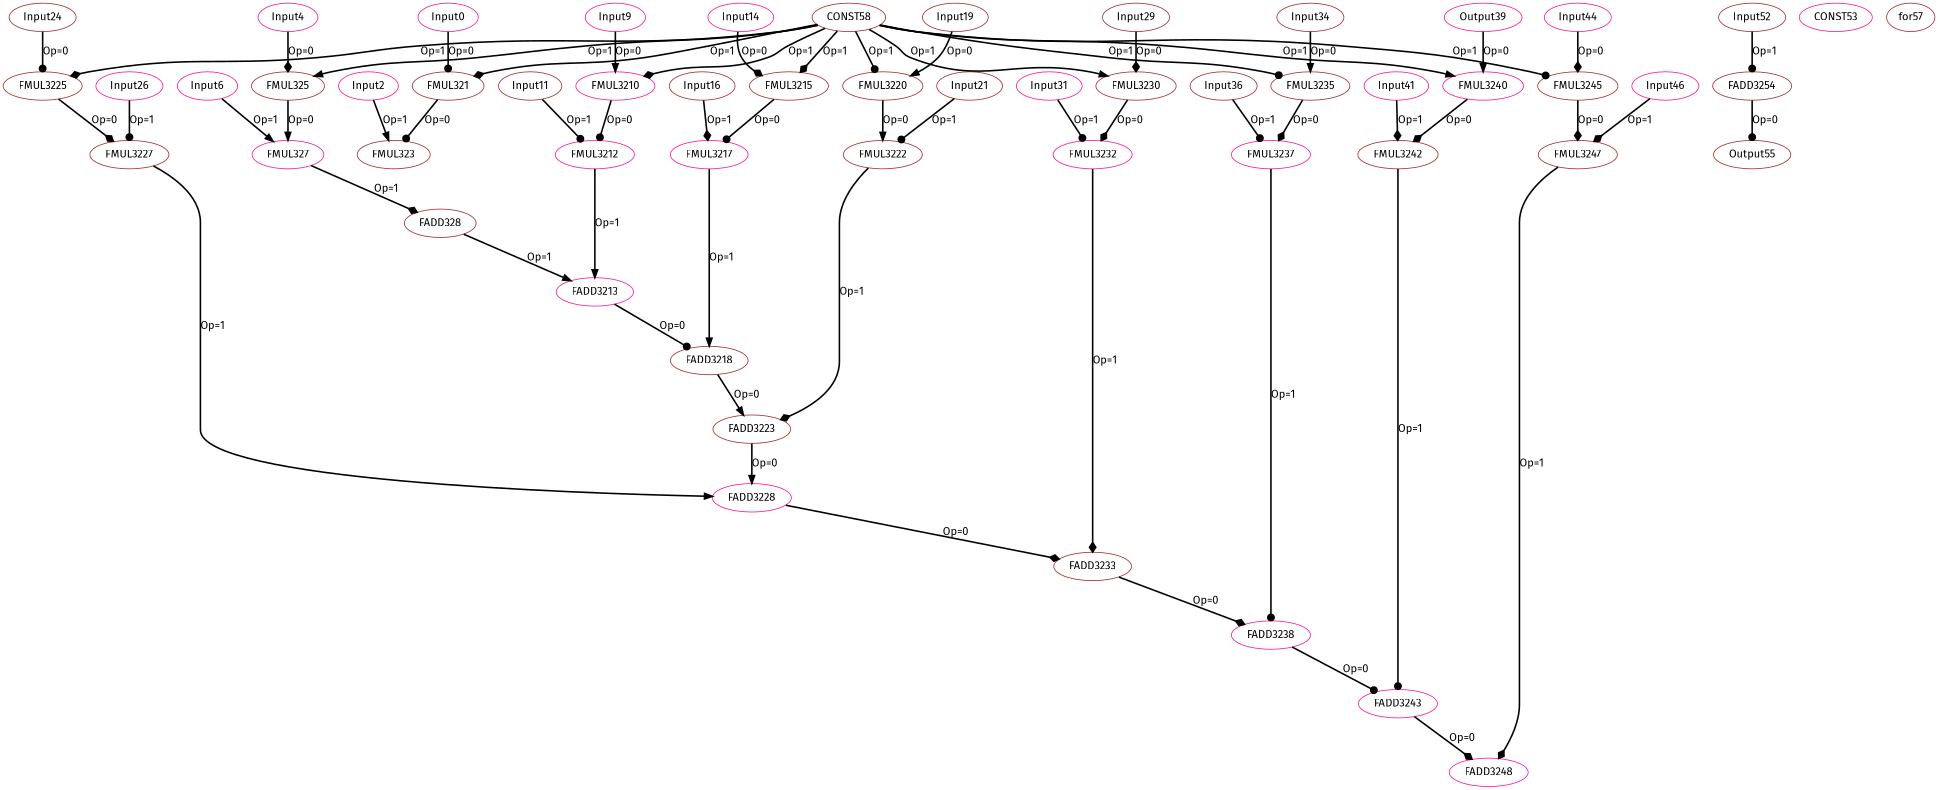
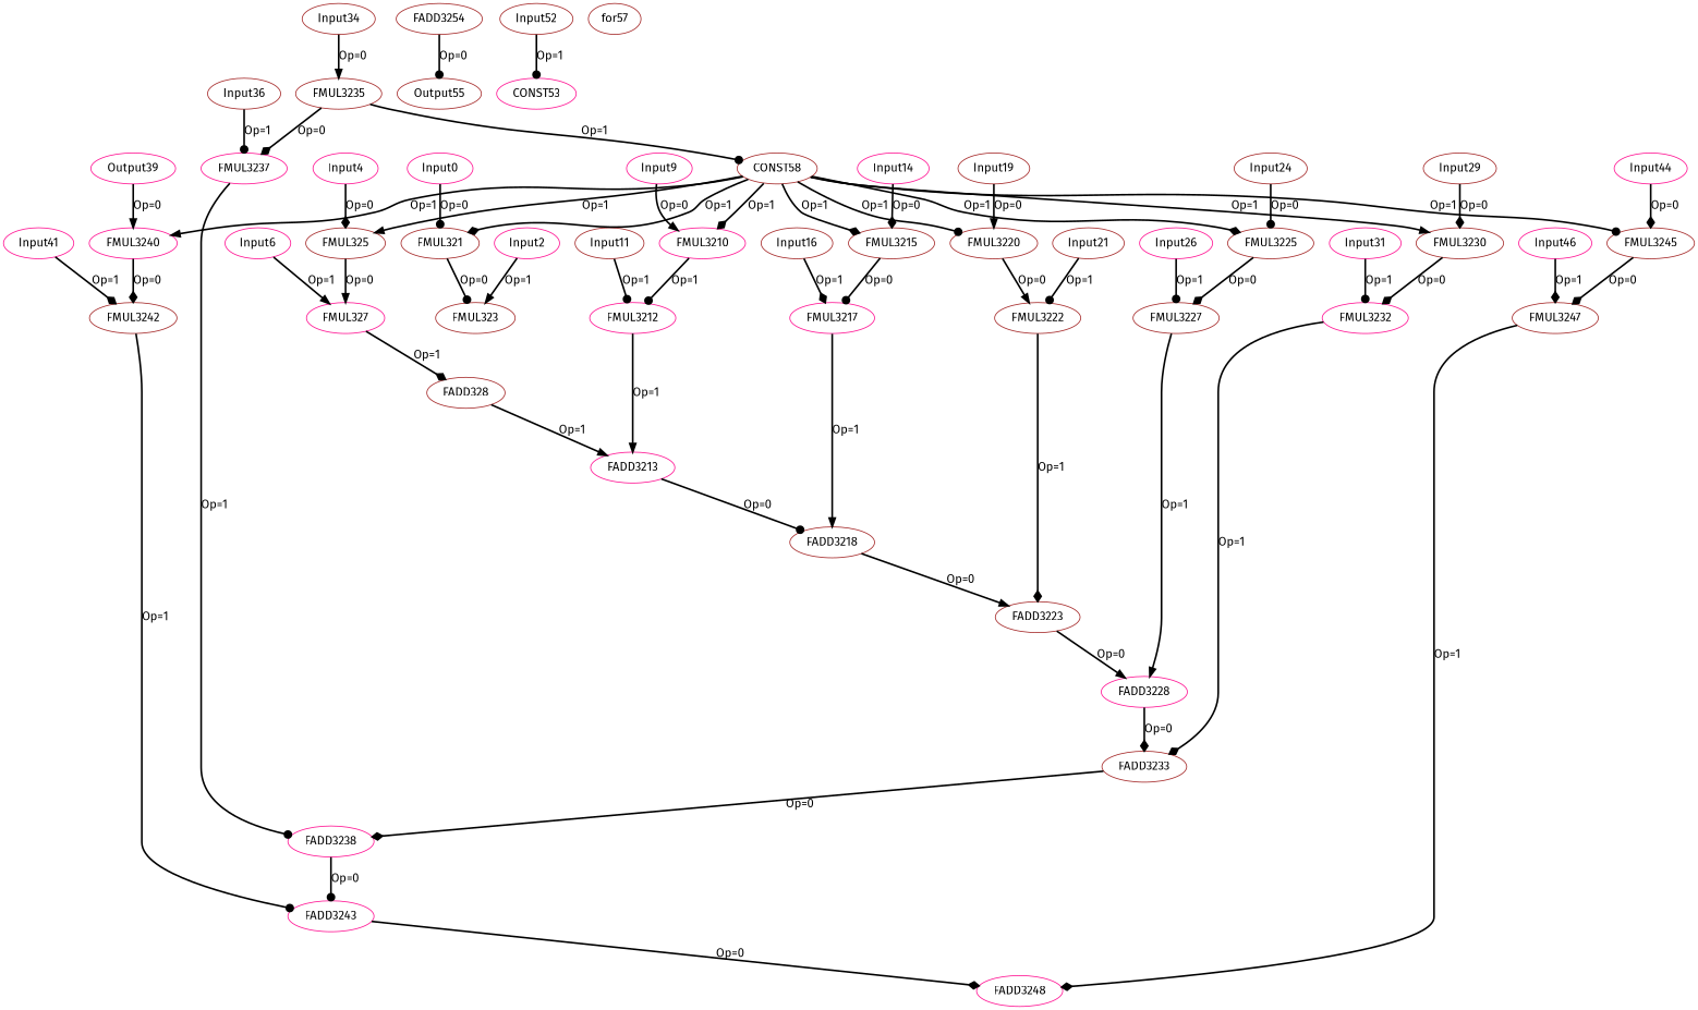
  digraph {
    fontname="Fira Sans"
    node [color=brown fontname="Fira Sans" opcode=Input]
    edge [arrowhead=diamond color=black fontname="Fira Sans" operand=1 style=bold]
    Input0 [color=deeppink offset="0,0" pattern="40,3,-80,25" ref_name=kernel_gemm_1_1]
    FMUL321 [opcode=FMUL32]
    FMUL323 [opcode=FMUL32]
    Input2 [color=deeppink offset="0,0" pattern="1000,3,-1996,25" ref_name=kernel_gemm_1_2]
    FADD328 [opcode=FADD32]
    FADD3213 [color=deeppink opcode=FADD32]
    Input4 [color=deeppink offset="0,4" pattern="40,3,-80,25" ref_name=kernel_gemm_1_1]
    FMUL325 [opcode=FMUL32]
    FMUL327 [color=deeppink opcode=FMUL32]
    Input6 [color=deeppink offset="0,100" pattern="1000,3,-1996,25" ref_name=kernel_gemm_1_2]
    FADD3218 [opcode=FADD32]
    Input9 [color=deeppink offset="0,8" pattern="40,3,-80,25" ref_name=kernel_gemm_1_1]
    FMUL3210 [color=deeppink opcode=FMUL32]
    FMUL3212 [color=deeppink opcode=FMUL32]
    Input11 [offset="0,200" pattern="1000,3,-1996,25" ref_name=kernel_gemm_1_2]
    FADD3223 [opcode=FADD32]
    Input14 [color=deeppink offset="0,12" pattern="40,3,-80,25" ref_name=kernel_gemm_1_1]
    FMUL3215 [opcode=FMUL32]
    FMUL3217 [color=deeppink opcode=FMUL32]
    Input16 [offset="0,300" pattern="1000,3,-1996,25" ref_name=kernel_gemm_1_2]
    FADD3228 [color=deeppink opcode=FADD32]
    Input19 [offset="0,16" pattern="40,3,-80,25" ref_name=kernel_gemm_1_1]
    FMUL3220 [opcode=FMUL32]
    FMUL3222 [opcode=FMUL32]
    Input21 [offset="0,400" pattern="1000,3,-1996,25" ref_name=kernel_gemm_1_2]
    FADD3233 [opcode=FADD32]
    Input24 [offset="0,20" pattern="40,3,-80,25" ref_name=kernel_gemm_1_1]
    FMUL3225 [opcode=FMUL32]
    FMUL3227 [opcode=FMUL32]
    Input26 [color=deeppink offset="0,500" pattern="1000,3,-1996,25" ref_name=kernel_gemm_1_2]
    FADD3238 [color=deeppink opcode=FADD32]
    Input29 [offset="0,24" pattern="40,3,-80,25" ref_name=kernel_gemm_1_1]
    FMUL3230 [opcode=FMUL32]
    FMUL3232 [color=deeppink opcode=FMUL32]
    Input31 [color=deeppink offset="0,600" pattern="1000,3,-1996,25" ref_name=kernel_gemm_1_2]
    FADD3243 [color=deeppink opcode=FADD32]
    Input34 [offset="0,28" pattern="40,3,-80,25" ref_name=kernel_gemm_1_1]
    FMUL3235 [opcode=FMUL32]
    FMUL3237 [color=deeppink opcode=FMUL32]
    Input36 [offset="0,700" pattern="1000,3,-1996,25" ref_name=kernel_gemm_1_2]
    FADD3248 [color=deeppink opcode=FADD32]
    n42 [color=deeppink label=Output39 offset="0,32" pattern="40,3,-80,25" ref_name=kernel_gemm_1_1]
    FMUL3240 [color=deeppink opcode=FMUL32]
    FMUL3242 [opcode=FMUL32]
    Input41 [color=deeppink offset="0,800" pattern="1000,3,-1996,25" ref_name=kernel_gemm_1_2]
    Input44 [color=deeppink offset="0,36" pattern="40,3,-80,25" ref_name=kernel_gemm_1_1]
    FMUL3245 [opcode=FMUL32]
    FMUL3247 [opcode=FMUL32]
    Input46 [color=deeppink offset="0,900" pattern="1000,3,-1996,25" ref_name=kernel_gemm_1_2]
    FADD3254 [opcode=FADD32]
    Output55 [offset="0,0" opcode=Output pattern="0,3,4,25" ref_name=kernel_gemm_1_3]
    Input52 [offset="0,0" pattern="0,3,4,25" ref_name=kernel_gemm_1_0]
    CONST53 [color=deeppink opcode=CONST value="0x00000000"]
    for57 [opcode=for]
    CONST58 [opcode=CONST value="0x3FC00000"]
    Input0 -> FMUL321 [arrowhead=dot label="Op=0" operand=0]
    FMUL321 -> FMUL323 [arrowhead=dot label="Op=0" operand=0]
    Input2 -> FMUL323 [arrowhead=normal label="Op=1"]
    FADD328 -> FADD3213 [arrowhead=normal label="Op=1" operand=0]
    FADD3213 -> FADD3218 [arrowhead=dot label="Op=0" operand=0]
    Input4 -> FMUL325 [label="Op=0" operand=0]
    FMUL325 -> FMUL327 [arrowhead=normal label="Op=0" operand=0]
    FMUL327 -> FADD328 [label="Op=1"]
    Input6 -> FMUL327 [arrowhead=normal label="Op=1"]
    FADD3218 -> FADD3223 [arrowhead=normal label="Op=0" operand=0]
    Input9 -> FMUL3210 [arrowhead=normal label="Op=0" operand=0]
-   FMUL3210 -> FMUL3212 [arrowhead=dot label="Op=0" operand=0]
+   FMUL3210 -> FMUL3212 [arrowhead=dot label="Op=1" operand=0]
    FMUL3212 -> FADD3213 [arrowhead=normal label="Op=1"]
    Input11 -> FMUL3212 [arrowhead=dot label="Op=1"]
    FADD3223 -> FADD3228 [arrowhead=normal label="Op=0" operand=0]
    Input14 -> FMUL3215 [label="Op=0" operand=0]
    FMUL3215 -> FMUL3217 [arrowhead=dot label="Op=0" operand=0]
    FMUL3217 -> FADD3218 [arrowhead=normal label="Op=1"]
    Input16 -> FMUL3217 [label="Op=1"]
    FADD3228 -> FADD3233 [label="Op=0" operand=0]
    Input19 -> FMUL3220 [arrowhead=normal label="Op=0" operand=0]
    FMUL3220 -> FMUL3222 [arrowhead=normal label="Op=0" operand=0]
    FMUL3222 -> FADD3223 [label="Op=1"]
    Input21 -> FMUL3222 [arrowhead=dot label="Op=1"]
    FADD3233 -> FADD3238 [label="Op=0" operand=0]
    Input24 -> FMUL3225 [arrowhead=dot label="Op=0" operand=0]
    FMUL3225 -> FMUL3227 [label="Op=0" operand=0]
    FMUL3227 -> FADD3228 [arrowhead=normal label="Op=1"]
    Input26 -> FMUL3227 [arrowhead=dot label="Op=1"]
    FADD3238 -> FADD3243 [arrowhead=dot label="Op=0" operand=0]
    Input29 -> FMUL3230 [label="Op=0" operand=0]
    FMUL3230 -> FMUL3232 [label="Op=0" operand=0]
    FMUL3232 -> FADD3233 [label="Op=1"]
    Input31 -> FMUL3232 [arrowhead=dot label="Op=1"]
    FADD3243 -> FADD3248 [label="Op=0" operand=0]
    Input34 -> FMUL3235 [arrowhead=normal label="Op=0" operand=0]
    FMUL3235 -> FMUL3237 [label="Op=0" operand=0]
    FMUL3237 -> FADD3238 [arrowhead=dot label="Op=1"]
    Input36 -> FMUL3237 [arrowhead=dot label="Op=1"]
    n42 -> FMUL3240 [arrowhead=normal label="Op=0" operand=0]
    FMUL3240 -> FMUL3242 [label="Op=0" operand=0]
    FMUL3242 -> FADD3243 [arrowhead=dot label="Op=1"]
    Input41 -> FMUL3242 [label="Op=1"]
    Input44 -> FMUL3245 [label="Op=0" operand=0]
    FMUL3245 -> FMUL3247 [label="Op=0" operand=0]
    FMUL3247 -> FADD3248 [label="Op=1"]
    Input46 -> FMUL3247 [label="Op=1"]
    FADD3254 -> Output55 [arrowhead=dot label="Op=0" operand=0]
-   Input52 -> FADD3254 [arrowhead=dot label="Op=1"]
+   Input52 -> CONST53 [arrowhead=dot label="Op=1"]
    CONST58 -> FMUL321 [label="Op=1"]
    CONST58 -> FMUL325 [arrowhead=normal label="Op=1"]
    CONST58 -> FMUL3210 [label="Op=1"]
    CONST58 -> FMUL3215 [label="Op=1"]
    CONST58 -> FMUL3220 [arrowhead=dot label="Op=1"]
    CONST58 -> FMUL3225 [label="Op=1"]
    CONST58 -> FMUL3230 [arrowhead=normal label="Op=1"]
-   CONST58 -> FMUL3235 [arrowhead=dot label="Op=1"]
+   FMUL3235 -> CONST58 [arrowhead=dot label="Op=1"]
    CONST58 -> FMUL3240 [arrowhead=normal label="Op=1"]
    CONST58 -> FMUL3245 [arrowhead=dot label="Op=1"]
  }
